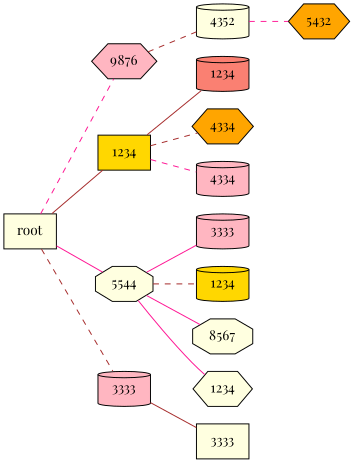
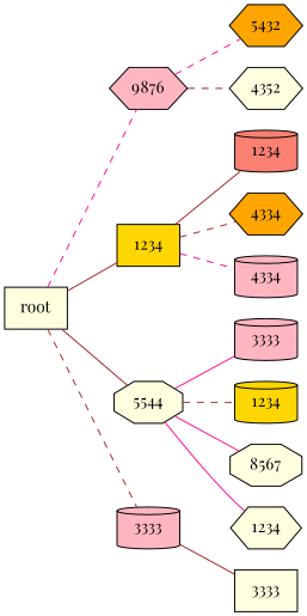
  digraph {
    fontname="Playfair Display"
    ordering=out
    rankdir=LR
    node [fillcolor=lightyellow fontname="Playfair Display" shape=cylinder style=filled]
    edge [color=brown dir=none fontname="Playfair Display" style=dashed]
    root [shape=box]
    9876 [fillcolor=lightpink shape=hexagon]
    1234 [fillcolor=gold shape=box]
    5544 [shape=octagon]
    3333 [fillcolor=lightpink]
    5432 [fillcolor=orange shape=hexagon]
-   4352
+   4352 [shape=hexagon]
    n8 [fillcolor=salmon label=1234]
    4334 [fillcolor=orange shape=hexagon]
    n10 [fillcolor=lightpink label=4334]
    n11 [fillcolor=lightpink label=3333]
    n12 [fillcolor=gold label=1234]
    8567 [shape=octagon]
    n14 [label=1234 shape=hexagon]
    n15 [label=3333 shape=box]
    root -> 9876 [color=deeppink]
    root -> 1234 [style=solid]
-   root -> 5544 [color=deeppink style=solid]
+   root -> 5544 [style=solid]
    root -> 3333
-   4352 -> 5432 [color=deeppink]
+   9876 -> 5432 [color=deeppink]
    9876 -> 4352
    1234 -> n8 [style=solid]
    1234 -> 4334
    1234 -> n10 [color=deeppink]
    5544 -> n11 [color=deeppink style=solid]
    5544 -> n12
    5544 -> 8567 [color=deeppink style=solid]
    5544 -> n14 [color=deeppink style=solid]
    3333 -> n15 [style=solid]
  }
